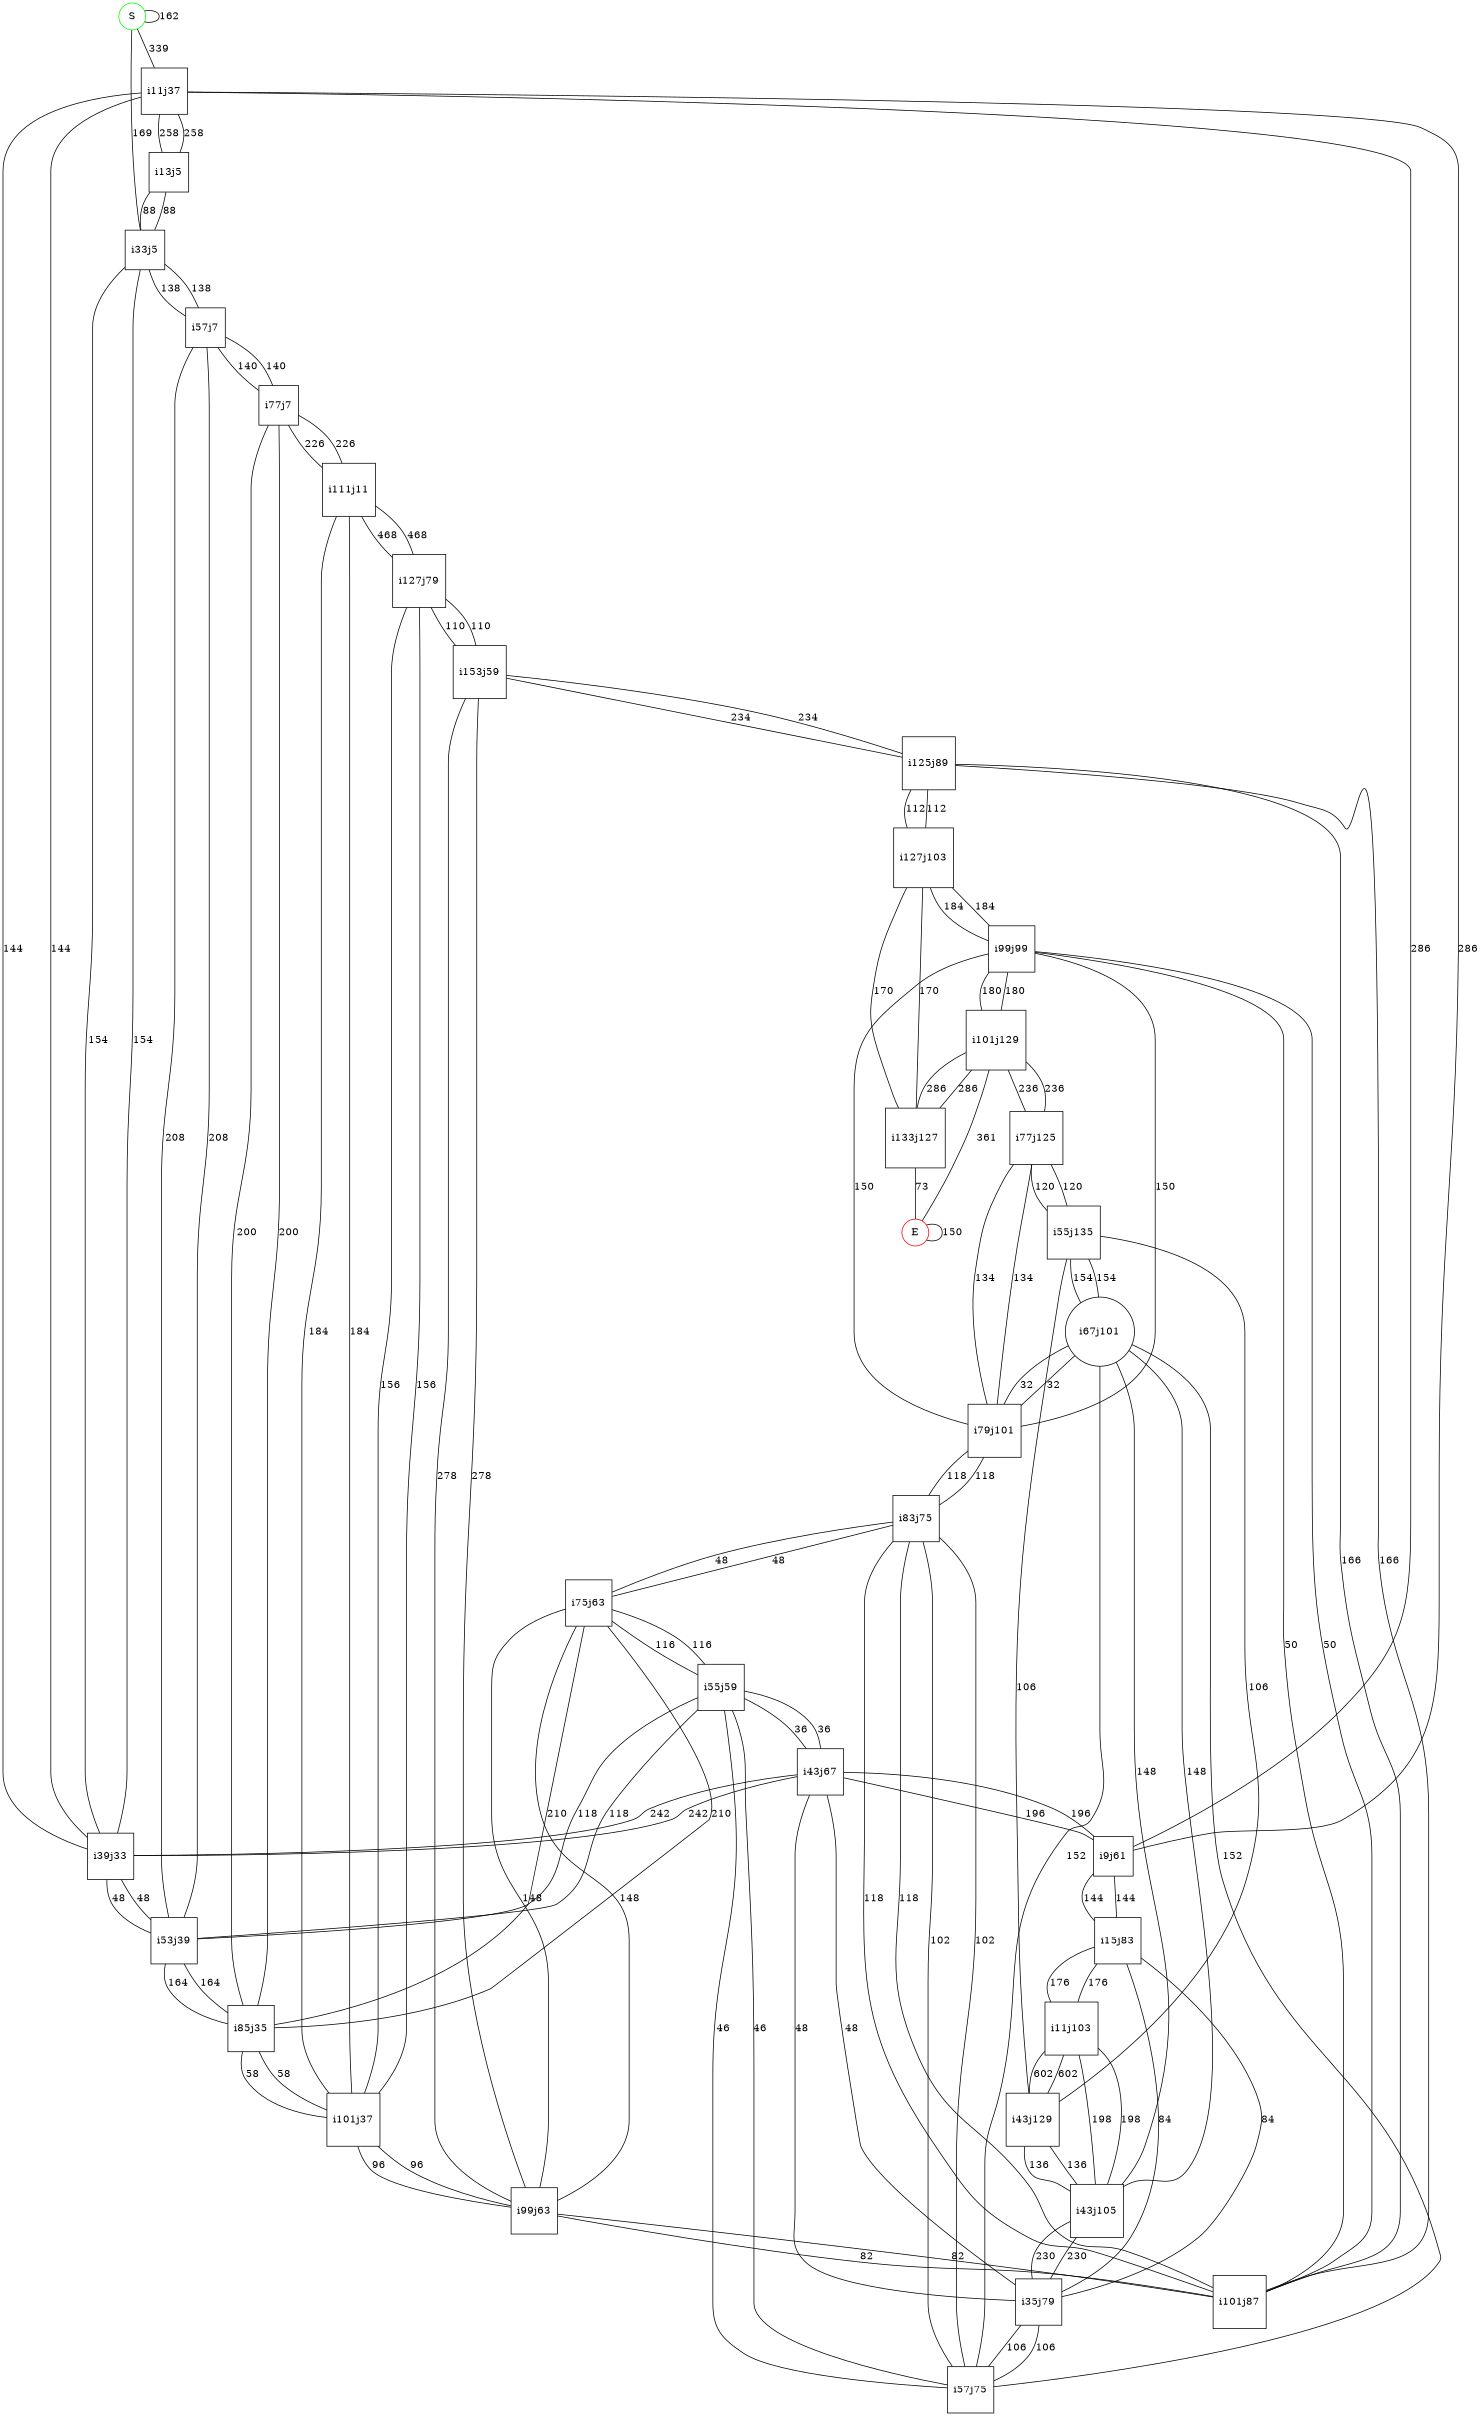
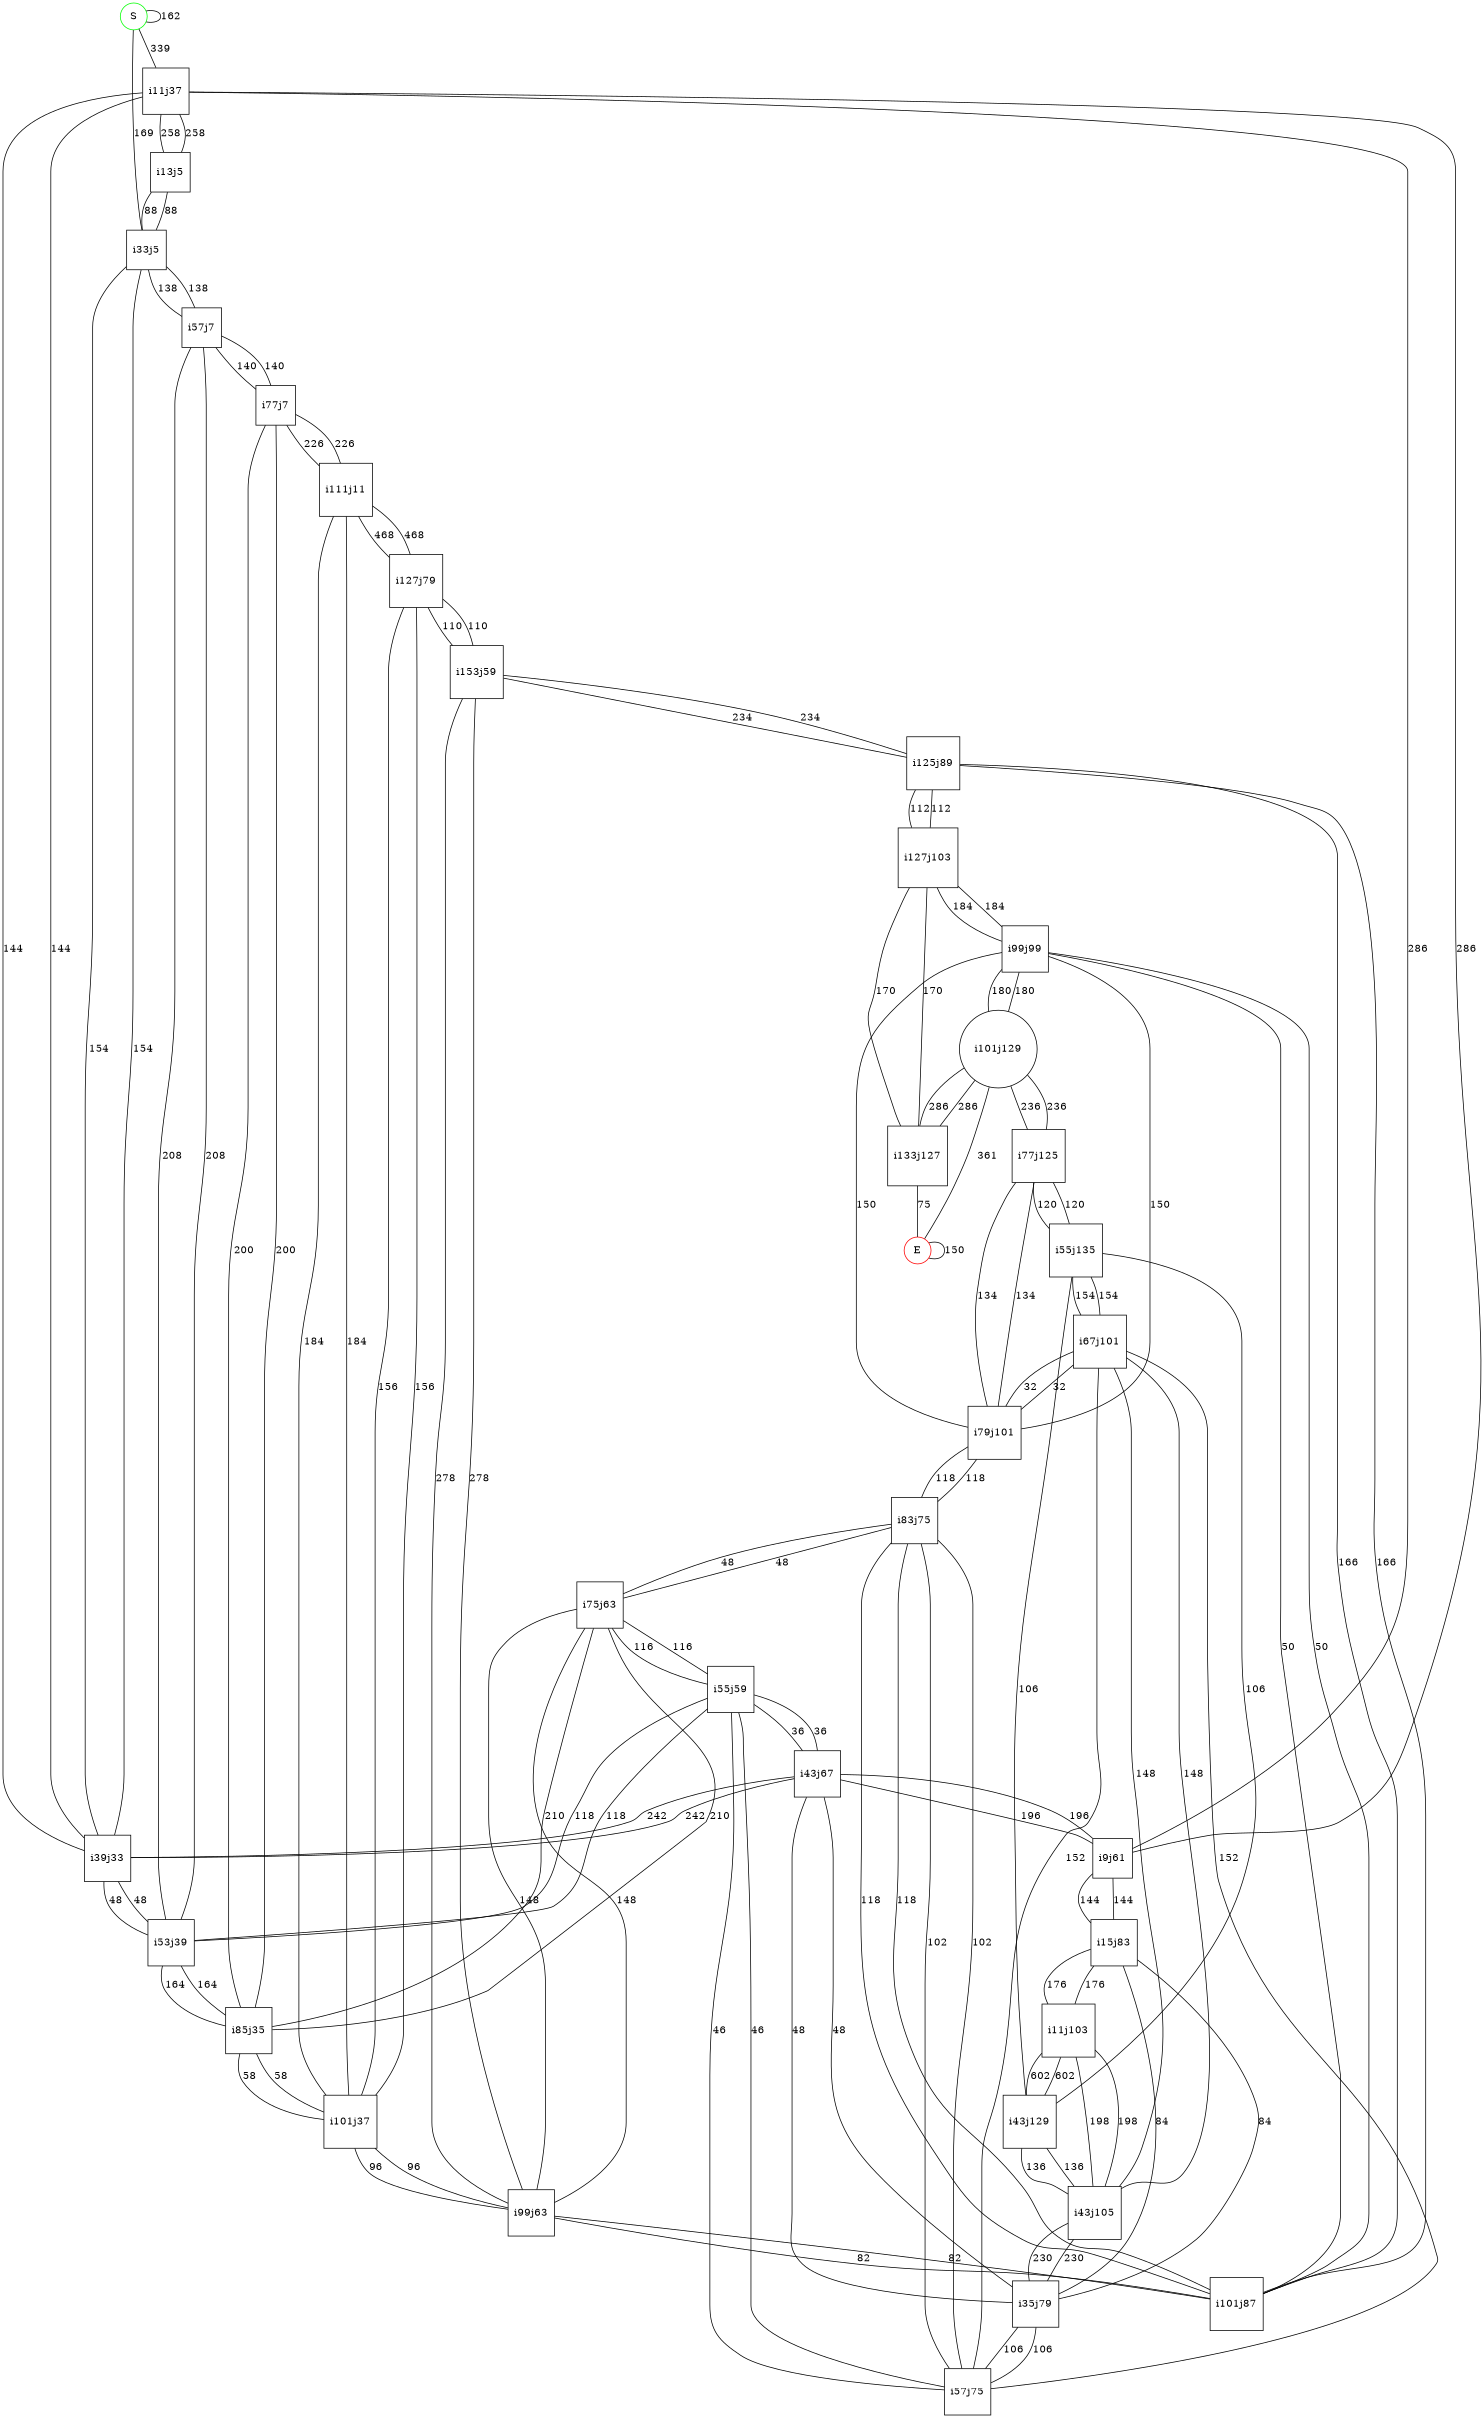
  graph {
    node [shape=square]
    S [color=green ordering=in shape=circle]
    i11j37
    i33j5
    i13j5
    i9j61
    i39j33
    i57j7
    i43j67
    i15j83
    i53j39
    i77j7
    E [color=red ordering=out shape=circle]
-   i101j129
+   i101j129 [shape=circle]
    i127j103
    i99j99
    i125j89
    i133j127
    i77j125
    i79j101
    i101j87
    n21 [label=i153j59]
    i55j135
    i35j79
    i55j59
    i11j103
    i85j35
    i43j105
    i57j75
    i75j63
    i43j129
-   i67j101 [shape=circle]
+   i67j101
    i83j75
    i99j63
    i101j37
    i111j11
    n36 [label=i127j79]
    S -- S [label=162]
    S -- i11j37 [label=339]
    S -- i33j5 [label=169]
    i11j37 -- i13j5 [label=258]
    i11j37 -- i9j61 [label=286]
    i11j37 -- i39j33 [label=144]
    i33j5 -- i13j5 [label=88]
    i33j5 -- i39j33 [label=154]
    i33j5 -- i57j7 [label=138]
    i13j5 -- i11j37 [label=258]
    i13j5 -- i33j5 [label=88]
    i9j61 -- i11j37 [label=286]
    i9j61 -- i43j67 [label=196]
    i9j61 -- i15j83 [label=144]
    i39j33 -- i11j37 [label=144]
    i39j33 -- i33j5 [label=154]
    i39j33 -- i43j67 [label=242]
    i39j33 -- i53j39 [label=48]
    i57j7 -- i33j5 [label=138]
    i57j7 -- i53j39 [label=208]
    i57j7 -- i77j7 [label=140]
    i43j67 -- i9j61 [label=196]
    i43j67 -- i39j33 [label=242]
    i43j67 -- i35j79 [label=48]
    i43j67 -- i55j59 [label=36]
    i15j83 -- i9j61 [label=144]
    i15j83 -- i35j79 [label=84]
    i15j83 -- i11j103 [label=176]
    i53j39 -- i39j33 [label=48]
    i53j39 -- i57j7 [label=208]
    i53j39 -- i55j59 [label=118]
    i53j39 -- i85j35 [label=164]
    i77j7 -- i57j7 [label=140]
    i77j7 -- i85j35 [label=200]
    i77j7 -- i111j11 [label=226]
    E -- E [label=150]
    E -- i101j129 [label=361]
    i101j129 -- i99j99 [label=180]
    i101j129 -- i133j127 [label=286]
    i101j129 -- i77j125 [label=236]
    i127j103 -- i99j99 [label=184]
    i127j103 -- i125j89 [label=112]
    i127j103 -- i133j127 [label=170]
    i99j99 -- i101j129 [label=180]
    i99j99 -- i127j103 [label=184]
    i99j99 -- i79j101 [label=150]
    i99j99 -- i101j87 [label=50]
    i125j89 -- i127j103 [label=112]
    i125j89 -- i101j87 [label=166]
    i125j89 -- n21 [label=234]
-   i133j127 -- E [label=73]
+   i133j127 -- E [label=75]
    i133j127 -- i101j129 [label=286]
    i133j127 -- i127j103 [label=170]
    i77j125 -- i101j129 [label=236]
    i77j125 -- i79j101 [label=134]
    i77j125 -- i55j135 [label=120]
    i79j101 -- i99j99 [label=150]
    i79j101 -- i77j125 [label=134]
    i79j101 -- i67j101 [label=32]
    i79j101 -- i83j75 [label=118]
    i101j87 -- i99j99 [label=50]
    i101j87 -- i125j89 [label=166]
    i101j87 -- i83j75 [label=118]
    i101j87 -- i99j63 [label=82]
    n21 -- i125j89 [label=234]
    n21 -- i99j63 [label=278]
    n21 -- n36 [label=110]
    i55j135 -- i77j125 [label=120]
    i55j135 -- i43j129 [label=106]
    i55j135 -- i67j101 [label=154]
    i35j79 -- i43j67 [label=48]
    i35j79 -- i15j83 [label=84]
    i35j79 -- i43j105 [label=230]
    i35j79 -- i57j75 [label=106]
    i55j59 -- i43j67 [label=36]
    i55j59 -- i53j39 [label=118]
    i55j59 -- i57j75 [label=46]
    i55j59 -- i75j63 [label=116]
    i11j103 -- i15j83 [label=176]
    i11j103 -- i43j105 [label=198]
    i11j103 -- i43j129 [label=602]
    i85j35 -- i53j39 [label=164]
    i85j35 -- i77j7 [label=200]
    i85j35 -- i75j63 [label=210]
    i85j35 -- i101j37 [label=58]
    i43j105 -- i35j79 [label=230]
    i43j105 -- i11j103 [label=198]
    i43j105 -- i43j129 [label=136]
    i43j105 -- i67j101 [label=148]
    i57j75 -- i35j79 [label=106]
    i57j75 -- i55j59 [label=46]
    i57j75 -- i67j101 [label=152]
    i57j75 -- i83j75 [label=102]
    i75j63 -- i55j59 [label=116]
    i75j63 -- i85j35 [label=210]
    i75j63 -- i83j75 [label=48]
    i75j63 -- i99j63 [label=148]
    i43j129 -- i55j135 [label=106]
    i43j129 -- i11j103 [label=602]
    i43j129 -- i43j105 [label=136]
    i67j101 -- i79j101 [label=32]
    i67j101 -- i55j135 [label=154]
    i67j101 -- i43j105 [label=148]
    i67j101 -- i57j75 [label=152]
    i83j75 -- i79j101 [label=118]
    i83j75 -- i101j87 [label=118]
    i83j75 -- i57j75 [label=102]
    i83j75 -- i75j63 [label=48]
    i99j63 -- i101j87 [label=82]
    i99j63 -- n21 [label=278]
    i99j63 -- i75j63 [label=148]
    i99j63 -- i101j37 [label=96]
    i101j37 -- i85j35 [label=58]
    i101j37 -- i99j63 [label=96]
    i101j37 -- i111j11 [label=184]
    i101j37 -- n36 [label=156]
    i111j11 -- i77j7 [label=226]
    i111j11 -- i101j37 [label=184]
    i111j11 -- n36 [label=468]
    n36 -- n21 [label=110]
    n36 -- i101j37 [label=156]
    n36 -- i111j11 [label=468]
  }
